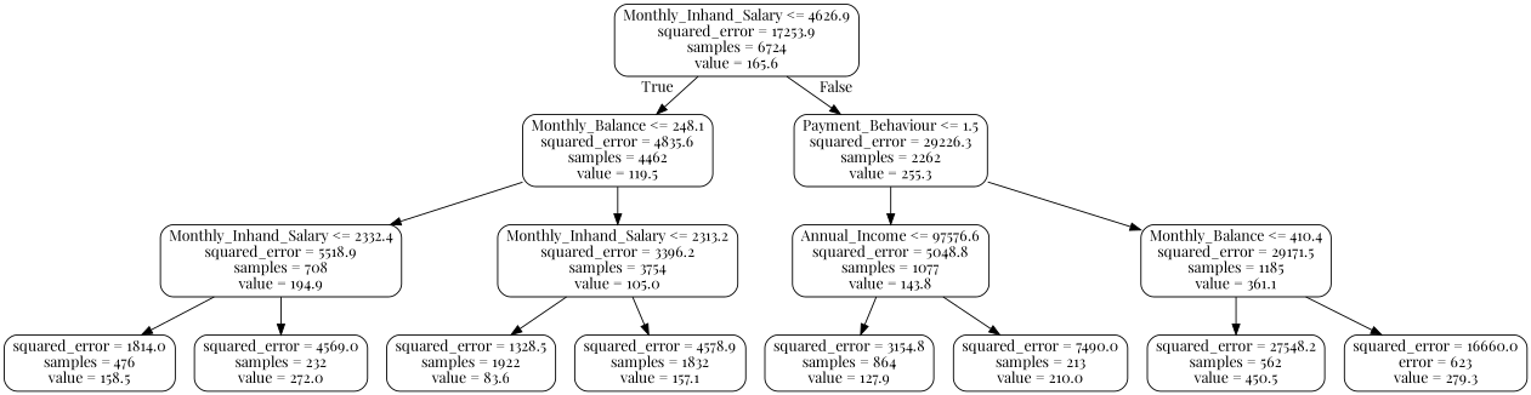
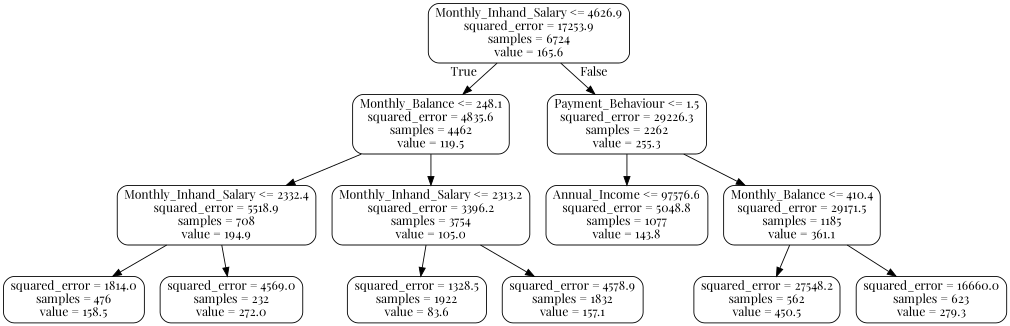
  digraph {
    fontname="Playfair Display"
    node [color=black fontname="Playfair Display" shape=box style=rounded]
    edge [fontname="Playfair Display"]
    n1 [label="Monthly_Inhand_Salary <= 4626.9\nsquared_error = 17253.9\nsamples = 6724\nvalue = 165.6"]
    n2 [label="Monthly_Balance <= 248.1\nsquared_error = 4835.6\nsamples = 4462\nvalue = 119.5"]
    n3 [label="Payment_Behaviour <= 1.5\nsquared_error = 29226.3\nsamples = 2262\nvalue = 255.3"]
    n4 [label="Monthly_Inhand_Salary <= 2332.4\nsquared_error = 5518.9\nsamples = 708\nvalue = 194.9"]
    n5 [label="Monthly_Inhand_Salary <= 2313.2\nsquared_error = 3396.2\nsamples = 3754\nvalue = 105.0"]
    n6 [label="Annual_Income <= 97576.6\nsquared_error = 5048.8\nsamples = 1077\nvalue = 143.8"]
    n7 [label="Monthly_Balance <= 410.4\nsquared_error = 29171.5\nsamples = 1185\nvalue = 361.1"]
    n8 [label="squared_error = 1814.0\nsamples = 476\nvalue = 158.5"]
    n9 [label="squared_error = 4569.0\nsamples = 232\nvalue = 272.0"]
    n10 [label="squared_error = 1328.5\nsamples = 1922\nvalue = 83.6"]
    n11 [label="squared_error = 4578.9\nsamples = 1832\nvalue = 157.1"]
-   n12 [label="squared_error = 3154.8\nsamples = 864\nvalue = 127.9"]
-   n13 [label="squared_error = 7490.0\nsamples = 213\nvalue = 210.0"]
    n14 [label="squared_error = 27548.2\nsamples = 562\nvalue = 450.5"]
-   n15 [label="squared_error = 16660.0\nerror = 623\nvalue = 279.3"]
+   n15 [label="squared_error = 16660.0\nsamples = 623\nvalue = 279.3"]
    n1 -> n2 [headlabel=True labelangle=45 labeldistance=2.5]
    n1 -> n3 [headlabel=False labelangle=-45 labeldistance=2.5]
    n2 -> n4
    n2 -> n5
    n3 -> n6
    n3 -> n7
    n4 -> n8
    n4 -> n9
    n5 -> n10
    n5 -> n11
-   n6 -> n12
-   n6 -> n13
    n7 -> n14
    n7 -> n15
  }
